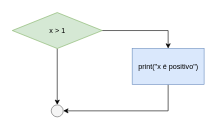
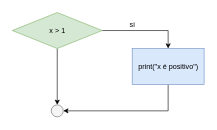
  <mxCell id="0" />
  <mxCell id="1" parent="0" />
  <mxCell id="2" style="edgeStyle=orthogonalEdgeStyle;rounded=0;orthogonalLoop=1;jettySize=auto;html=1;entryX=0.5;entryY=0;entryDx=0;entryDy=0;" parent="1" source="4" target="6" edge="1"><mxGeometry relative="1" as="geometry" /></mxCell>
  <mxCell id="3" style="edgeStyle=orthogonalEdgeStyle;rounded=0;orthogonalLoop=1;jettySize=auto;html=1;entryX=0.5;entryY=0;entryDx=0;entryDy=0;" edge="1" parent="1" source="4" target="10"><mxGeometry relative="1" as="geometry" /></mxCell>
  <mxCell id="4" value="" style="rhombus;whiteSpace=wrap;html=1;fillColor=#d5e8d4;strokeColor=#82b366;" parent="1" vertex="1"><mxGeometry x="20" y="20" width="150" height="60" as="geometry" /></mxCell>
  <mxCell id="5" style="edgeStyle=orthogonalEdgeStyle;rounded=0;orthogonalLoop=1;jettySize=auto;html=1;entryX=1;entryY=0.5;entryDx=0;entryDy=0;" edge="1" parent="1" source="6" target="10"><mxGeometry relative="1" as="geometry"><Array as="points"><mxPoint x="280" y="184" /></Array></mxGeometry></mxCell>
  <mxCell id="6" value="" style="rounded=0;whiteSpace=wrap;html=1;fillColor=#dae8fc;strokeColor=#6c8ebf;" parent="1" vertex="1"><mxGeometry x="220" y="80" width="120" height="60" as="geometry" /></mxCell>
  <mxCell id="7" value="x &amp;gt; 1" style="text;html=1;resizable=0;autosize=1;align=center;verticalAlign=middle;points=[];fillColor=none;strokeColor=none;rounded=0;" parent="1" vertex="1"><mxGeometry x="75" y="40" width="40" height="20" as="geometry" /></mxCell>
  <mxCell id="8" value="print(&quot;x é positivo&quot;)" style="text;html=1;resizable=0;autosize=1;align=center;verticalAlign=middle;points=[];fillColor=none;strokeColor=none;rounded=0;" parent="1" vertex="1"><mxGeometry x="220" y="100" width="120" height="20" as="geometry" /></mxCell>
+ <mxCell id="9" value="si" style="text;html=1;resizable=0;autosize=1;align=center;verticalAlign=middle;points=[];fillColor=none;strokeColor=none;rounded=0;" parent="1" vertex="1"><mxGeometry x="210" y="30" width="20" height="20" as="geometry" /></mxCell>
  <mxCell id="10" value="" style="ellipse;whiteSpace=wrap;html=1;fillColor=#f5f5f5;strokeColor=#666666;fontColor=#333333;" vertex="1" parent="1"><mxGeometry x="85" y="174" width="20" height="20" as="geometry" /></mxCell>
